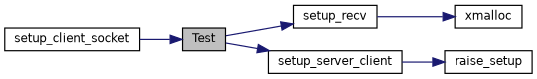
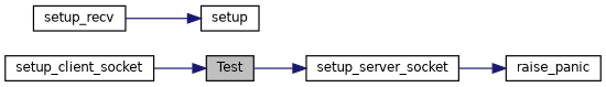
  digraph {
    rankdir=LR
    node [color=black fillcolor=white fontname=Helvetica fontsize=10 shape=record style=filled]
    edge [color=midnightblue fontname=Helvetica fontsize=10 labelfontname=Helvetica labelfontsize=10 style=solid]
    n1 [fillcolor=grey75 fontcolor=black height=0.2 label=Test width=0.4]
    n2 [height=0.2 label=setup_recv width=0.4]
-   n3 [height=0.2 label=setup_server_client width=0.4]
-   n4 [height=0.2 label=xmalloc width=0.4]
+   n3 [height=0.2 label=setup_server_socket width=0.4]
+   n4 [height=0.2 label=setup width=0.4]
    n5 [height=0.2 label=setup_client_socket width=0.4]
-   n6 [height=0.2 label=raise_setup width=0.4]
-   n1 -> n2
+   n6 [height=0.2 label=raise_panic width=0.4]
    n1 -> n3
    n2 -> n4
    n3 -> n6
    n5 -> n1
  }
